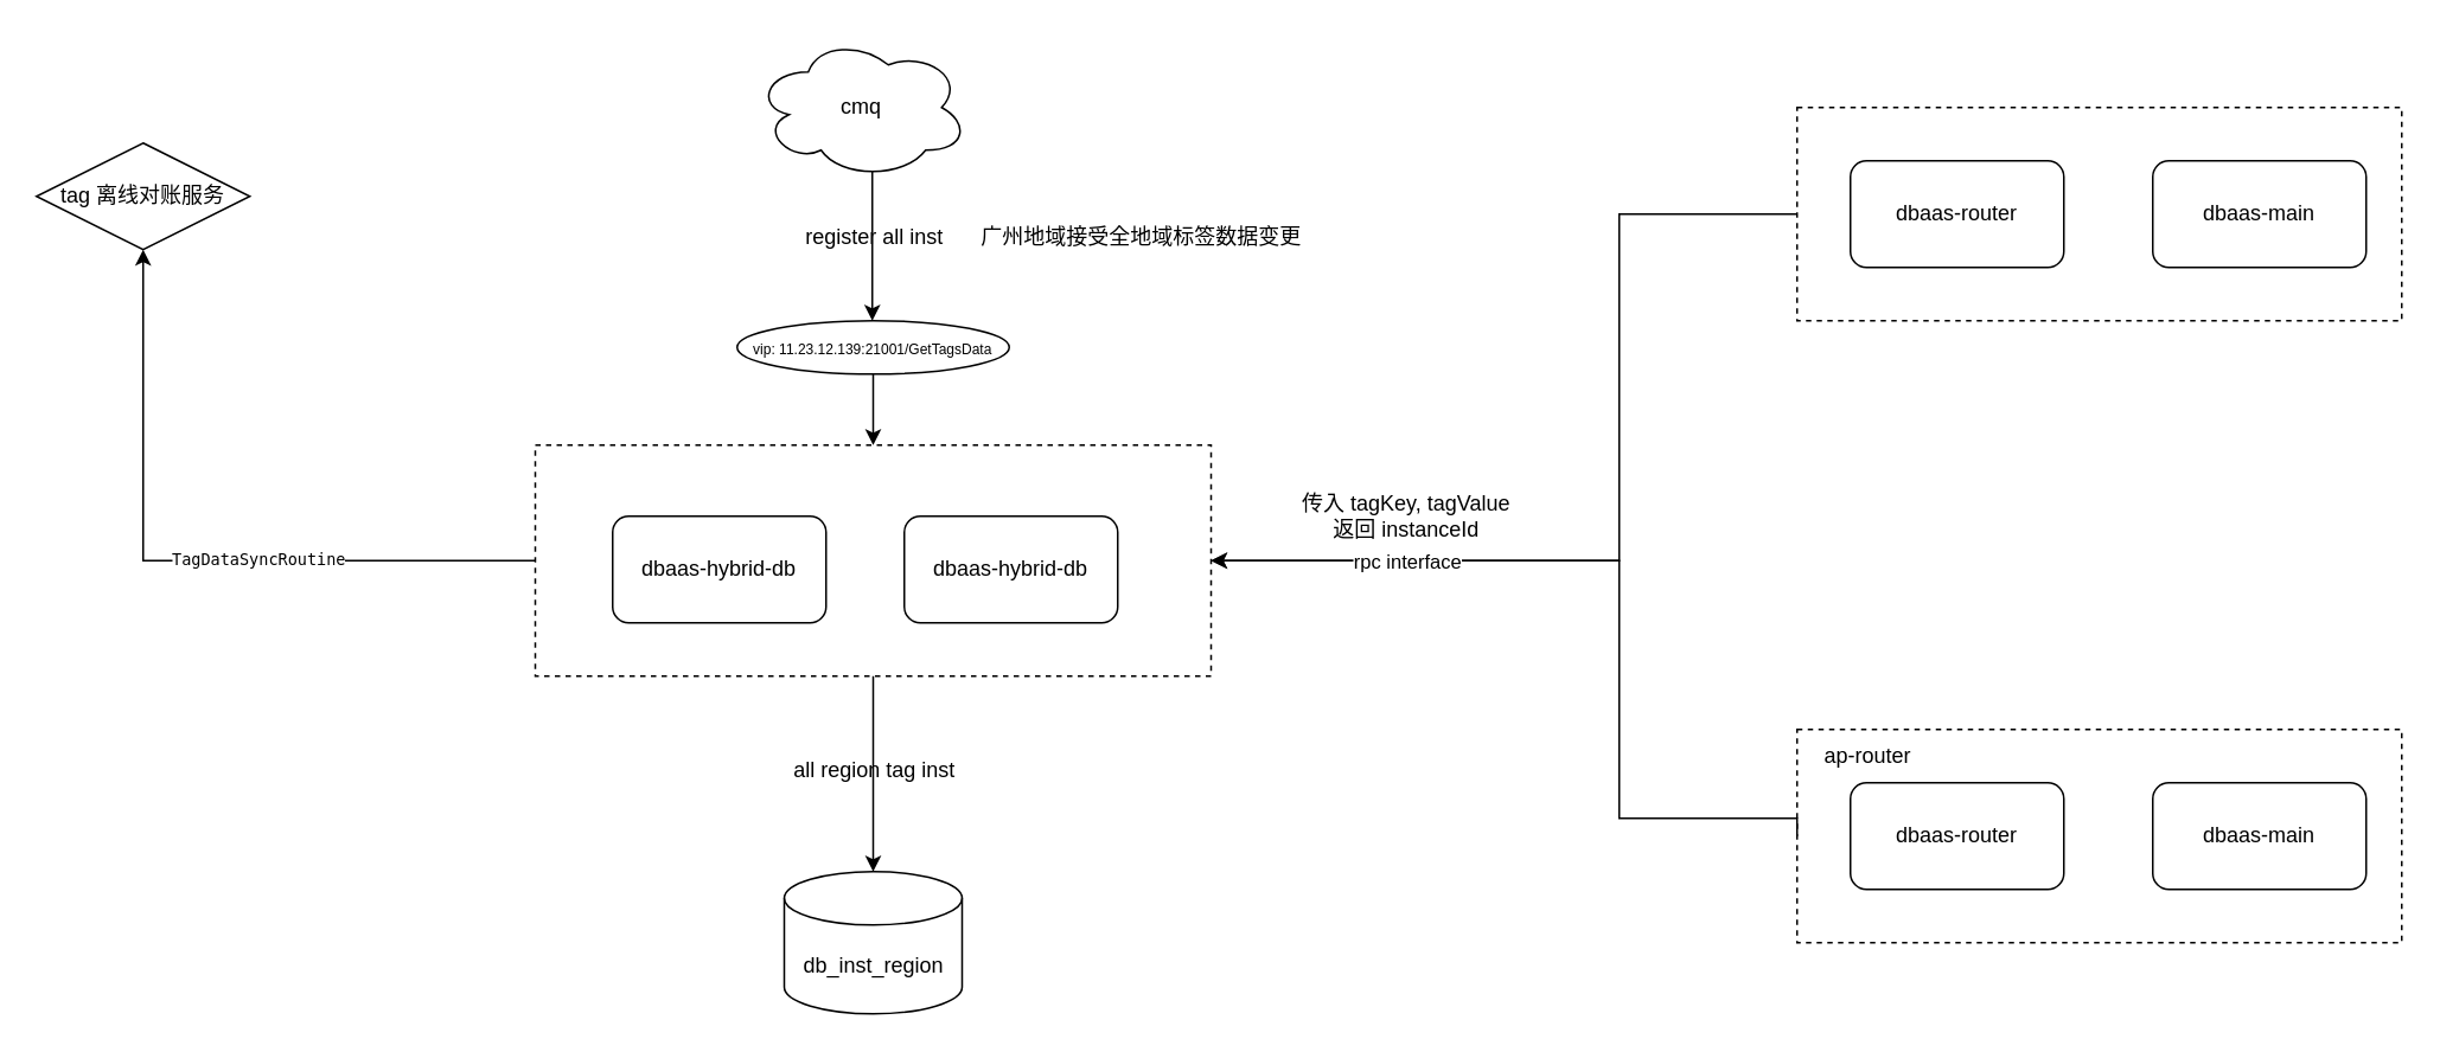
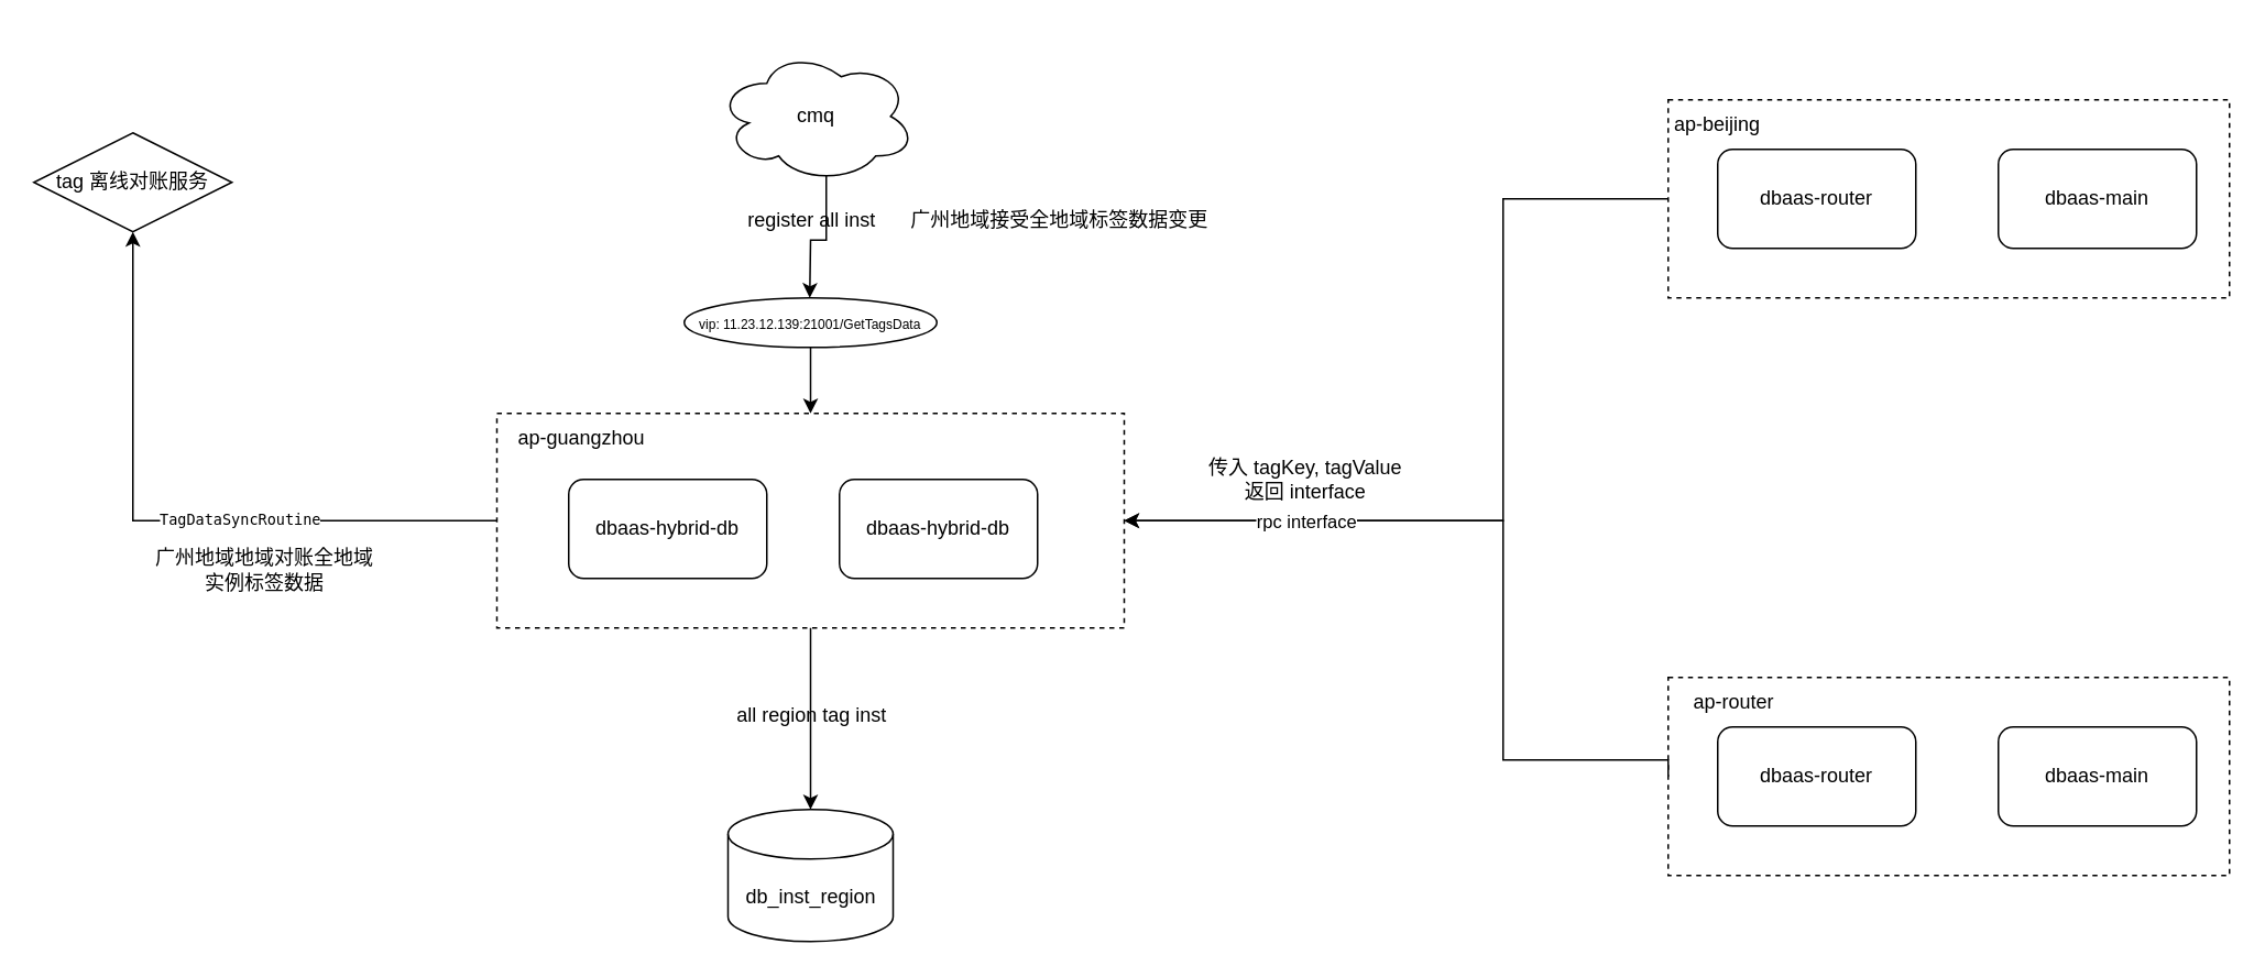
  <mxCell id="0" />
  <mxCell id="1" parent="0" />
  <mxCell id="2" value="" style="group" vertex="1" connectable="0" parent="1"><mxGeometry x="300" y="20" width="440.5" height="550" as="geometry" /></mxCell>
  <mxCell id="3" value="" style="rounded=0;whiteSpace=wrap;html=1;dashed=1;container=1;" vertex="1" parent="2"><mxGeometry x="0.5" y="230" width="380" height="130" as="geometry" /></mxCell>
  <mxCell id="4" value="db_inst_region" style="shape=cylinder3;whiteSpace=wrap;html=1;boundedLbl=1;backgroundOutline=1;size=15;" vertex="1" parent="2"><mxGeometry x="140.5" y="470" width="100" height="80" as="geometry" /></mxCell>
  <mxCell id="5" value="dbaas-hybrid-db" style="rounded=1;whiteSpace=wrap;html=1;" vertex="1" parent="2"><mxGeometry x="44" y="270" width="120" height="60" as="geometry" /></mxCell>
  <mxCell id="6" value="dbaas-hybrid-db" style="rounded=1;whiteSpace=wrap;html=1;" vertex="1" parent="2"><mxGeometry x="208" y="270" width="120" height="60" as="geometry" /></mxCell>
  <mxCell id="7" style="edgeStyle=orthogonalEdgeStyle;rounded=0;orthogonalLoop=1;jettySize=auto;html=1;" edge="1" parent="2" source="8"><mxGeometry relative="1" as="geometry"><mxPoint x="190.5" y="230" as="targetPoint" /></mxGeometry></mxCell>
  <mxCell id="8" value="&lt;font style=&quot;font-size: 8px;&quot;&gt;vip: 11.23.12.139:21001/GetTagsData&lt;/font&gt;" style="ellipse;whiteSpace=wrap;html=1;" vertex="1" parent="2"><mxGeometry x="114" y="160" width="153" height="30" as="geometry" /></mxCell>
  <mxCell id="9" style="edgeStyle=orthogonalEdgeStyle;rounded=0;orthogonalLoop=1;jettySize=auto;html=1;exitX=0.55;exitY=0.95;exitDx=0;exitDy=0;exitPerimeter=0;" edge="1" parent="2" source="10"><mxGeometry relative="1" as="geometry"><mxPoint x="190" y="160" as="targetPoint" /></mxGeometry></mxCell>
- <mxCell id="10" value="cmq" style="ellipse;shape=cloud;whiteSpace=wrap;html=1;" vertex="1" parent="2"><mxGeometry x="124" width="120" height="80" as="geometry" /></mxCell>
+ <mxCell id="10" value="cmq" style="ellipse;shape=cloud;whiteSpace=wrap;html=1;" vertex="1" parent="2"><mxGeometry x="134" y="10" width="120" height="80" as="geometry" /></mxCell>
  <mxCell id="11" value="register all inst" style="text;html=1;align=center;verticalAlign=middle;resizable=0;points=[];autosize=1;strokeColor=none;fillColor=none;" vertex="1" parent="2"><mxGeometry x="130.5" y="98" width="120" height="30" as="geometry" /></mxCell>
  <mxCell id="12" value="all region tag inst" style="text;html=1;align=center;verticalAlign=middle;resizable=0;points=[];autosize=1;strokeColor=none;fillColor=none;" vertex="1" parent="2"><mxGeometry x="130.5" y="398" width="120" height="30" as="geometry" /></mxCell>
+ <mxCell id="13" value="ap-guangzhou" style="text;html=1;align=center;verticalAlign=middle;whiteSpace=wrap;rounded=0;" vertex="1" parent="2"><mxGeometry y="230" width="104" height="30" as="geometry" /></mxCell>
  <mxCell id="14" style="edgeStyle=orthogonalEdgeStyle;rounded=0;orthogonalLoop=1;jettySize=auto;html=1;exitX=0.5;exitY=1;exitDx=0;exitDy=0;entryX=0.5;entryY=0;entryDx=0;entryDy=0;entryPerimeter=0;" edge="1" parent="2" source="3" target="4"><mxGeometry relative="1" as="geometry" /></mxCell>
  <mxCell id="15" value="广州地域接受全地域标签数据变更" style="text;html=1;align=center;verticalAlign=middle;resizable=0;points=[];autosize=1;strokeColor=none;fillColor=none;" vertex="1" parent="2"><mxGeometry x="240.5" y="98" width="200" height="30" as="geometry" /></mxCell>
  <mxCell id="16" value="tag 离线对账服务" style="rhombus;whiteSpace=wrap;html=1;" vertex="1" parent="1"><mxGeometry x="20" y="80" width="120" height="60" as="geometry" /></mxCell>
  <mxCell id="17" value="" style="group" vertex="1" connectable="0" parent="1"><mxGeometry x="1010" y="60" width="340" height="120" as="geometry" /></mxCell>
  <mxCell id="18" value="" style="rounded=0;whiteSpace=wrap;html=1;dashed=1;container=0;" vertex="1" parent="17"><mxGeometry width="340" height="120" as="geometry" /></mxCell>
+ <mxCell id="19" value="ap-beijing" style="text;html=1;align=center;verticalAlign=middle;whiteSpace=wrap;rounded=0;container=0;" vertex="1" parent="17"><mxGeometry width="60" height="30" as="geometry" /></mxCell>
  <mxCell id="20" value="dbaas-router" style="rounded=1;whiteSpace=wrap;html=1;container=0;" vertex="1" parent="17"><mxGeometry x="30" y="30" width="120" height="60" as="geometry" /></mxCell>
  <mxCell id="21" value="dbaas-main" style="rounded=1;whiteSpace=wrap;html=1;container=0;" vertex="1" parent="17"><mxGeometry x="200" y="30" width="120" height="60" as="geometry" /></mxCell>
  <mxCell id="22" value="" style="group" vertex="1" connectable="0" parent="1"><mxGeometry x="1010" y="410" width="340" height="120" as="geometry" /></mxCell>
  <mxCell id="23" value="" style="rounded=0;whiteSpace=wrap;html=1;dashed=1;container=0;" vertex="1" parent="22"><mxGeometry width="340" height="120" as="geometry" /></mxCell>
  <mxCell id="24" value="ap-router" style="text;html=1;align=center;verticalAlign=middle;whiteSpace=wrap;rounded=0;container=0;" vertex="1" parent="22"><mxGeometry width="80" height="30" as="geometry" /></mxCell>
  <mxCell id="25" value="dbaas-router" style="rounded=1;whiteSpace=wrap;html=1;container=0;" vertex="1" parent="22"><mxGeometry x="30" y="30" width="120" height="60" as="geometry" /></mxCell>
  <mxCell id="26" value="dbaas-main" style="rounded=1;whiteSpace=wrap;html=1;container=0;" vertex="1" parent="22"><mxGeometry x="200" y="30" width="120" height="60" as="geometry" /></mxCell>
  <mxCell id="27" style="edgeStyle=orthogonalEdgeStyle;rounded=0;orthogonalLoop=1;jettySize=auto;html=1;exitX=0;exitY=0.5;exitDx=0;exitDy=0;entryX=1;entryY=0.5;entryDx=0;entryDy=0;" edge="1" parent="1" source="18" target="3"><mxGeometry relative="1" as="geometry"><Array as="points"><mxPoint x="910" y="120" /><mxPoint x="910" y="315" /></Array></mxGeometry></mxCell>
  <mxCell id="28" style="edgeStyle=orthogonalEdgeStyle;rounded=0;orthogonalLoop=1;jettySize=auto;html=1;exitX=0;exitY=0.5;exitDx=0;exitDy=0;entryX=1;entryY=0.5;entryDx=0;entryDy=0;" edge="1" parent="1" source="23" target="3"><mxGeometry relative="1" as="geometry"><Array as="points"><mxPoint x="910" y="460" /><mxPoint x="910" y="315" /></Array></mxGeometry></mxCell>
  <mxCell id="29" value="rpc interface" style="edgeLabel;html=1;align=center;verticalAlign=middle;resizable=0;points=[];" vertex="1" connectable="0" parent="28"><mxGeometry x="0.738" y="-3" relative="1" as="geometry"><mxPoint x="46" y="3" as="offset" /></mxGeometry></mxCell>
- <mxCell id="30" value="传入 tagKey, tagValue&lt;div&gt;返回 instanceId&lt;/div&gt;" style="text;html=1;align=center;verticalAlign=middle;resizable=0;points=[];autosize=1;strokeColor=none;fillColor=none;" vertex="1" parent="1"><mxGeometry x="720" y="270" width="140" height="40" as="geometry" /></mxCell>
+ <mxCell id="30" value="传入 tagKey, tagValue&lt;div&gt;返回 interface&lt;/div&gt;" style="text;html=1;align=center;verticalAlign=middle;resizable=0;points=[];autosize=1;strokeColor=none;fillColor=none;" vertex="1" parent="1"><mxGeometry x="720" y="270" width="140" height="40" as="geometry" /></mxCell>
  <mxCell id="31" style="edgeStyle=orthogonalEdgeStyle;rounded=0;orthogonalLoop=1;jettySize=auto;html=1;exitX=0;exitY=0.5;exitDx=0;exitDy=0;entryX=0.5;entryY=1;entryDx=0;entryDy=0;" edge="1" parent="1" source="3" target="16"><mxGeometry relative="1" as="geometry" /></mxCell>
  <mxCell id="32" value="&lt;div style=&quot;color: rgb(8, 8, 8); font-family: Monaco, monospace;&quot;&gt;&lt;pre style=&quot;&quot;&gt;&lt;span style=&quot;color: rgb(0, 0, 0);&quot;&gt;&lt;font style=&quot;font-size: 9px;&quot;&gt;TagDataSyncRoutine&lt;/font&gt;&lt;/span&gt;&lt;/pre&gt;&lt;/div&gt;" style="edgeLabel;html=1;align=center;verticalAlign=middle;resizable=0;points=[];" vertex="1" connectable="0" parent="31"><mxGeometry x="-0.213" y="-2" relative="1" as="geometry"><mxPoint as="offset" /></mxGeometry></mxCell>
+ <mxCell id="33" value="广州地域地域对账全地域实例标签数据" style="text;html=1;align=center;verticalAlign=middle;whiteSpace=wrap;rounded=0;" vertex="1" parent="1"><mxGeometry x="90" y="330" width="140" height="30" as="geometry" /></mxCell>
